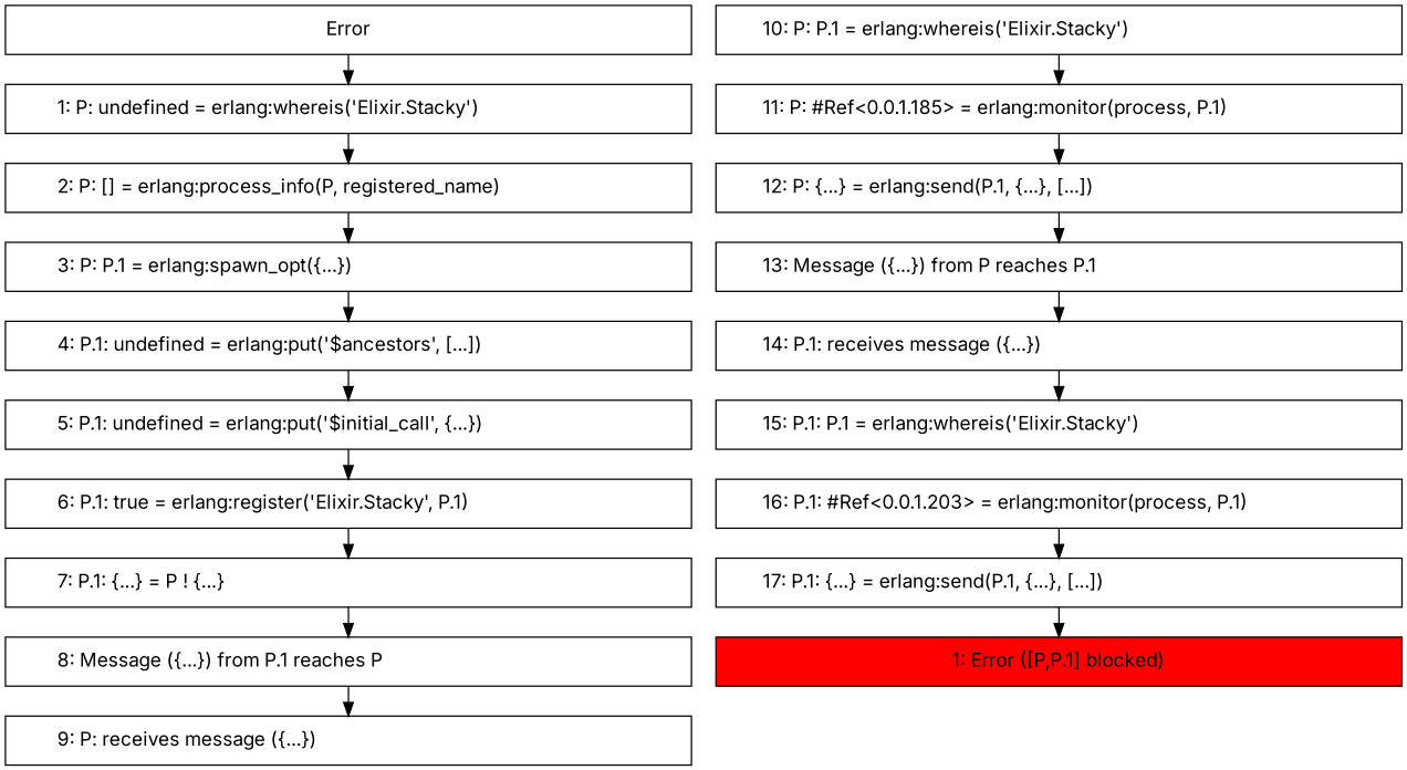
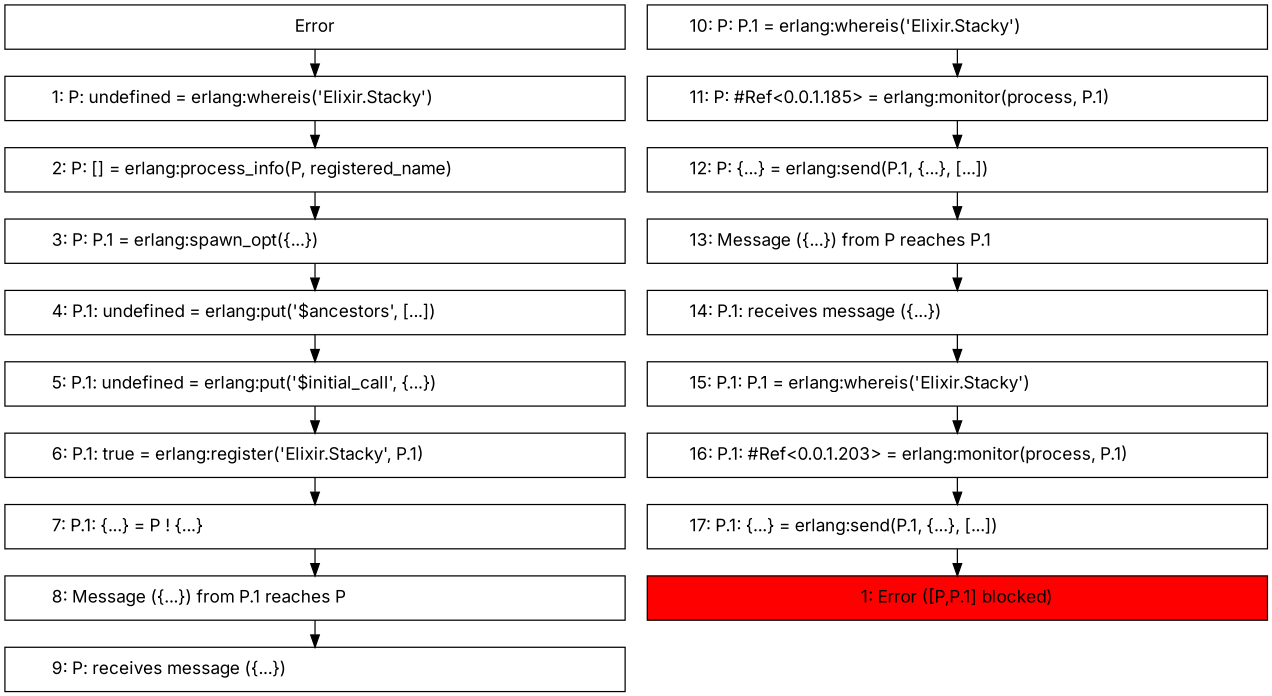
  digraph {
    fontname=Inter
    ranksep=0.3
    node [fontname=Inter shape=box]
    edge [fontname=Inter weight=1000]
    n1 [label=Error width=7]
    n2 [label="        1: P: undefined = erlang:whereis('Elixir.Stacky')\l" width=7]
    n3 [label="        2: P: [] = erlang:process_info(P, registered_name)\l" width=7]
    n4 [label="        3: P: P.1 = erlang:spawn_opt({...})\l" width=7]
    n5 [label="        4: P.1: undefined = erlang:put('$ancestors', [...])\l" width=7]
    n6 [label="        5: P.1: undefined = erlang:put('$initial_call', {...})\l" width=7]
    n7 [label="        6: P.1: true = erlang:register('Elixir.Stacky', P.1)\l" width=7]
    n8 [label="        7: P.1: {...} = P ! {...}\l" width=7]
    n9 [label="        8: Message ({...}) from P.1 reaches P\l" width=7]
    n10 [label="        9: P: receives message ({...})\l" width=7]
    n11 [label="       10: P: P.1 = erlang:whereis('Elixir.Stacky')\l" width=7]
    n12 [label="       11: P: #Ref<0.0.1.185> = erlang:monitor(process, P.1)\l" width=7]
    n13 [label="       12: P: {...} = erlang:send(P.1, {...}, [...])\l" width=7]
    n14 [label="       13: Message ({...}) from P reaches P.1\l" width=7]
    n15 [label="       14: P.1: receives message ({...})\l" width=7]
    n16 [label="       15: P.1: P.1 = erlang:whereis('Elixir.Stacky')\l" width=7]
    n17 [label="       16: P.1: #Ref<0.0.1.203> = erlang:monitor(process, P.1)\l" width=7]
    n18 [label="       17: P.1: {...} = erlang:send(P.1, {...}, [...])\l" width=7]
    n19 [fillcolor=red label="1: Error ([P,P.1] blocked)" style=filled width=7]
    n1 -> n2
    n2 -> n3
    n3 -> n4
    n4 -> n5
    n5 -> n6
    n6 -> n7
    n7 -> n8
    n8 -> n9
    n9 -> n10
    n11 -> n12
    n12 -> n13
    n13 -> n14
    n14 -> n15
    n15 -> n16
+   n16 -> n17
    n17 -> n18
    n18 -> n19
  }
